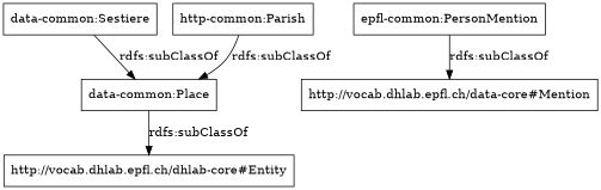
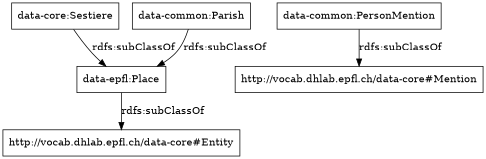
  digraph {
    rankdir=TB
    node [color=black shape=rectangle]
-   "data-common:Sestiere"
-   "data-common:Place"
-   "http://vocab.dhlab.epfl.ch/data-core#Entity" [label="http://vocab.dhlab.epfl.ch/dhlab-core#Entity"]
-   "data-common:PersonMention" [label="epfl-common:PersonMention"]
+   "data-common:Sestiere" [label="data-core:Sestiere"]
+   "data-common:Place" [label="data-epfl:Place"]
+   "http://vocab.dhlab.epfl.ch/data-core#Entity"
+   "data-common:PersonMention"
    "http://vocab.dhlab.epfl.ch/data-core#Mention"
-   "data-common:Parish" [label="http-common:Parish"]
+   "data-common:Parish"
    "data-common:Sestiere" -> "data-common:Place" [label="rdfs:subClassOf"]
    "data-common:Place" -> "http://vocab.dhlab.epfl.ch/data-core#Entity" [label="rdfs:subClassOf"]
    "data-common:PersonMention" -> "http://vocab.dhlab.epfl.ch/data-core#Mention" [label="rdfs:subClassOf"]
    "data-common:Parish" -> "data-common:Place" [label="rdfs:subClassOf"]
  }
